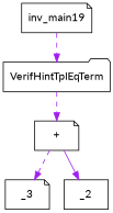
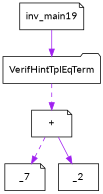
  digraph {
    fontname=Lato
    node [fontname=Lato shape=note]
    edge [color=purple fontname=Lato style=solid]
    n1 [label=inv_main19]
    n2 [label=VerifHintTplEqTerm shape=folder]
    n3 [label="+"]
-   n4 [label=_3]
+   n4 [label=_7]
    n5 [label=_2 shape=box]
-   n1 -> n2 [style=dashed]
+   n1 -> n2
    n2 -> n3 [style=dashed]
    n3 -> n4 [style=dashed]
    n3 -> n5
  }
